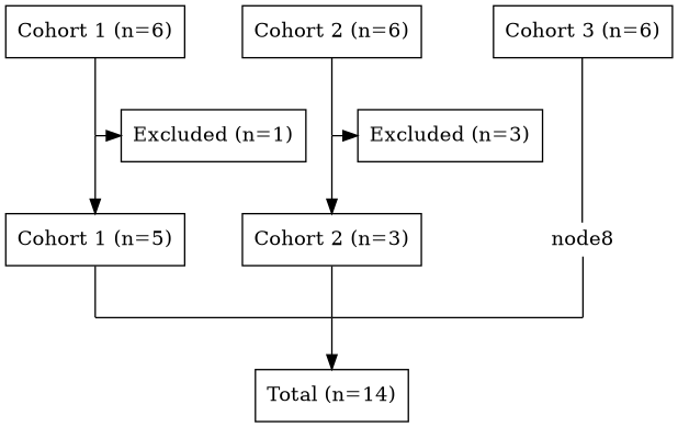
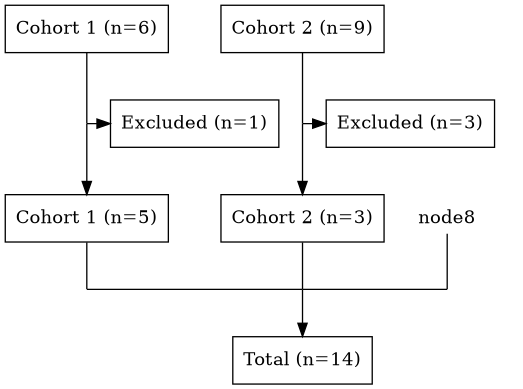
  digraph {
    splines=ortho
    node [group=A1 shape=rectangle]
    edge [arrowhead=none]
    n1 [label="Cohort 1 (n=6)"]
-   n2 [group=A2 label="Cohort 2 (n=6)"]
-   n3 [group=A3 label="Cohort 3 (n=6)"]
+   n2 [group=A2 label="Cohort 2 (n=9)"]
    n4 [label="Excluded (n=1)\l" group=""]
    P1 [shape=point style=invis width=0]
    n6 [label="Cohort 1 (n=5)"]
    n7 [group=A2 label="Cohort 2 (n=3)"]
    n8 [group=A3 height=0 label=node8 shape=none width=0]
    n9 [label="Excluded (n=3)\l" group=""]
    node6 [shape=point style=invis width=0 group=""]
    P2 [group=A2 shape=point style=invis width=0]
    P3 [shape=point style=invis width=0]
    P4 [group=A2 shape=point style=invis width=0]
    P5 [group=A3 shape=point style=invis width=0]
    n15 [group=B1 label="Total (n=14)"]
    subgraph sub_1 {
      rank=same
      rankdir=LR
      n1
      n2
-     n3
    }
    subgraph sub_2 {
      rank=same
      rankdir=LR
      n4
      P1
    }
    subgraph sub_3 {
      rank=same
      rankdir=LR
      n6
      n7
      n8
    }
    subgraph sub_4 {
      rank=same
      rankdir=LR
      n4
      n9
      node6
    }
    subgraph sub_5 {
      rank=same
      rankdir=LR
      n9
      P2
    }
    subgraph sub_6 {
      rank=same
      rankdir=LR
      n4
      n9
    }
    subgraph sub_7 {
      rank=same
      rankdir=LR
      P3
      P4
      P5
    }
    n1 -> P1
    n2 -> P2
-   n3 -> n8
    P1 -> n4 [arrowhead=""]
    P1 -> n6 [arrowhead=""]
    n6 -> P3
    n7 -> P4
    n8 -> P5
    P2 -> n7 [arrowhead=""]
    P2 -> n9 [arrowhead=""]
    P3 -> P4
    P4 -> P5
    P4 -> n15 [arrowhead=""]
  }
